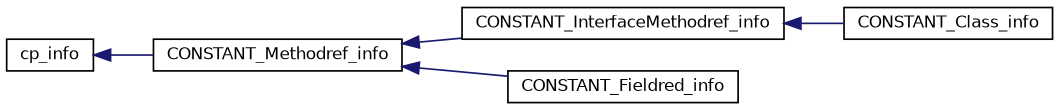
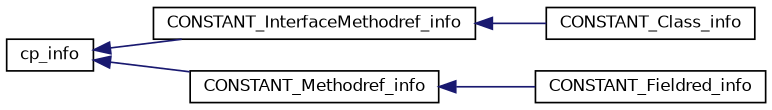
  digraph {
    rankdir=LR
    node [color=black fillcolor=white fontname=Helvetica fontsize=10 shape=record style=filled]
    edge [color=midnightblue dir=back fontname=Helvetica fontsize=10 labelfontname=Helvetica labelfontsize=10 style=solid]
    n1 [height=0.2 label=cp_info width=0.4]
    n2 [height=0.2 label=CONSTANT_InterfaceMethodref_info width=0.4]
    n3 [height=0.2 label=CONSTANT_Methodref_info width=0.4]
    n4 [height=0.2 label=CONSTANT_Class_info width=0.4]
    n5 [height=0.2 label=CONSTANT_Fieldred_info width=0.4]
-   n3 -> n2
+   n1 -> n2
    n1 -> n3
    n2 -> n4
    n3 -> n5
  }
